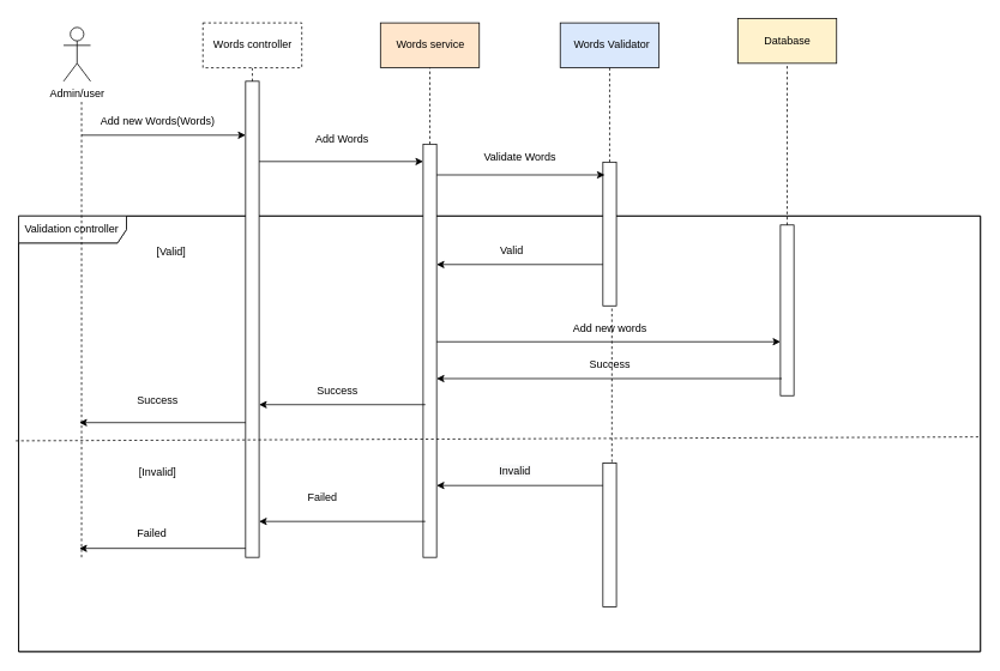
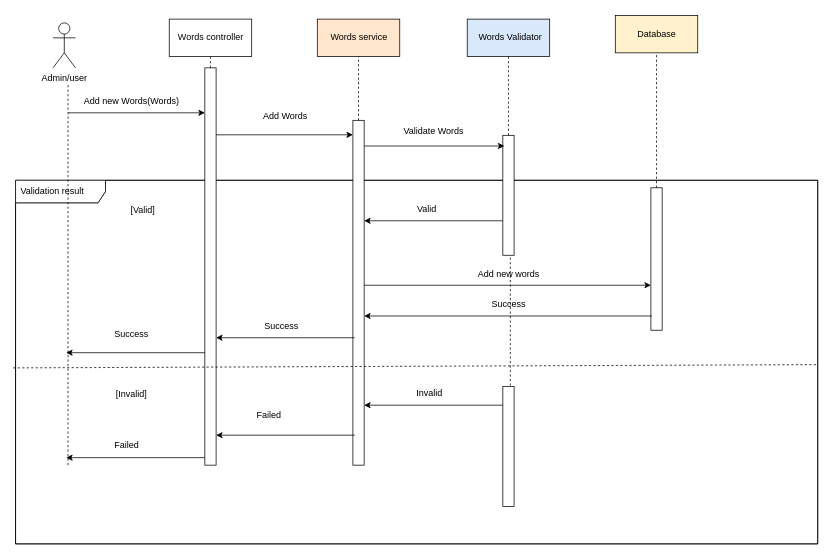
  <mxCell id="0" />
  <mxCell id="1" parent="0" />
  <mxCell id="2" value="Find result" style="shape=umlFrame;whiteSpace=wrap;html=1;width=120;height=30;boundedLbl=1;verticalAlign=middle;align=left;spacingLeft=5;" parent="1" vertex="1"><mxGeometry x="20" y="240" width="1070" height="485" as="geometry" /></mxCell>
- <mxCell id="3" value="Validation controller" style="shape=umlFrame;whiteSpace=wrap;html=1;width=120;height=30;boundedLbl=1;verticalAlign=middle;align=left;spacingLeft=5;" parent="1" vertex="1"><mxGeometry x="20" y="240" width="1070" height="485" as="geometry" /></mxCell>
+ <mxCell id="3" value="Validation result" style="shape=umlFrame;whiteSpace=wrap;html=1;width=120;height=30;boundedLbl=1;verticalAlign=middle;align=left;spacingLeft=5;" parent="1" vertex="1"><mxGeometry x="20" y="240" width="1070" height="485" as="geometry" /></mxCell>
  <mxCell id="4" value="Admin/user" style="shape=umlActor;verticalLabelPosition=bottom;verticalAlign=top;html=1;outlineConnect=0;" parent="1" vertex="1"><mxGeometry x="70" y="30" width="30" height="60" as="geometry" /></mxCell>
  <mxCell id="5" value="" style="html=1;points=[];perimeter=orthogonalPerimeter;" parent="1" vertex="1"><mxGeometry x="272.5" y="90" width="15" height="530" as="geometry" /></mxCell>
  <mxCell id="6" value="" style="html=1;points=[];perimeter=orthogonalPerimeter;" parent="1" vertex="1"><mxGeometry x="470" y="160" width="15" height="460" as="geometry" /></mxCell>
  <mxCell id="7" value="" style="html=1;points=[];perimeter=orthogonalPerimeter;" parent="1" vertex="1"><mxGeometry x="670" y="180" width="15" height="160" as="geometry" /></mxCell>
  <mxCell id="8" value="" style="endArrow=none;html=1;rounded=0;entryX=0.667;entryY=1.333;entryDx=0;entryDy=0;entryPerimeter=0;dashed=1;" parent="1" target="4" edge="1"><mxGeometry width="50" height="50" relative="1" as="geometry"><mxPoint x="90" y="620" as="sourcePoint" /><mxPoint x="80" y="170" as="targetPoint" /></mxGeometry></mxCell>
  <mxCell id="9" value="" style="endArrow=classic;html=1;rounded=0;" parent="1" target="5" edge="1"><mxGeometry width="50" height="50" relative="1" as="geometry"><mxPoint x="90" y="150" as="sourcePoint" /><mxPoint x="270" y="150" as="targetPoint" /></mxGeometry></mxCell>
  <mxCell id="10" value="Add new Words(Words)" style="text;html=1;strokeColor=none;fillColor=none;align=center;verticalAlign=middle;whiteSpace=wrap;rounded=0;" parent="1" vertex="1"><mxGeometry x="110" y="120" width="130" height="30" as="geometry" /></mxCell>
  <mxCell id="11" value="Add Words" style="text;html=1;strokeColor=none;fillColor=none;align=center;verticalAlign=middle;whiteSpace=wrap;rounded=0;" parent="1" vertex="1"><mxGeometry x="335" y="140" width="90" height="30" as="geometry" /></mxCell>
  <mxCell id="12" value="" style="endArrow=classic;html=1;rounded=0;entryX=0;entryY=0.042;entryDx=0;entryDy=0;entryPerimeter=0;" parent="1" source="5" target="6" edge="1"><mxGeometry width="50" height="50" relative="1" as="geometry"><mxPoint x="287.5" y="180.06" as="sourcePoint" /><mxPoint x="467.495" y="180" as="targetPoint" /></mxGeometry></mxCell>
  <mxCell id="13" value="" style="endArrow=none;dashed=1;html=1;rounded=0;entryX=0.5;entryY=1;entryDx=0;entryDy=0;" parent="1" source="5" target="14" edge="1"><mxGeometry width="50" height="50" relative="1" as="geometry"><mxPoint x="190" y="240" as="sourcePoint" /><mxPoint x="240" y="190" as="targetPoint" /></mxGeometry></mxCell>
- <mxCell id="14" value="&lt;span style=&quot;&quot;&gt;Words controller&lt;/span&gt;" style="html=1;dashed=1;" parent="1" vertex="1"><mxGeometry x="225" y="25" width="110" height="50" as="geometry" /></mxCell>
+ <mxCell id="14" value="&lt;span style=&quot;&quot;&gt;Words controller&lt;/span&gt;" style="html=1;" parent="1" vertex="1"><mxGeometry x="225" y="25" width="110" height="50" as="geometry" /></mxCell>
  <mxCell id="15" value="&lt;span style=&quot;&quot;&gt;Words service&lt;/span&gt;" style="html=1;fillColor=#ffe6cc;" parent="1" vertex="1"><mxGeometry x="422.5" y="25" width="110" height="50" as="geometry" /></mxCell>
  <mxCell id="16" value="&lt;span style=&quot;&quot;&gt;&amp;nbsp;Words Validator&lt;/span&gt;" style="html=1;fillColor=#dae8fc;" parent="1" vertex="1"><mxGeometry x="622.5" y="25" width="110" height="50" as="geometry" /></mxCell>
  <mxCell id="17" value="" style="endArrow=none;dashed=1;html=1;rounded=0;entryX=0.5;entryY=1;entryDx=0;entryDy=0;" parent="1" source="6" target="15" edge="1"><mxGeometry width="50" height="50" relative="1" as="geometry"><mxPoint x="290" y="100" as="sourcePoint" /><mxPoint x="290" y="85" as="targetPoint" /></mxGeometry></mxCell>
  <mxCell id="18" value="" style="endArrow=none;dashed=1;html=1;rounded=0;entryX=0.5;entryY=1;entryDx=0;entryDy=0;" parent="1" source="7" target="16" edge="1"><mxGeometry width="50" height="50" relative="1" as="geometry"><mxPoint x="300" y="110" as="sourcePoint" /><mxPoint x="300" y="95" as="targetPoint" /></mxGeometry></mxCell>
  <mxCell id="19" value="" style="endArrow=classic;html=1;rounded=0;entryX=0.133;entryY=0.089;entryDx=0;entryDy=0;entryPerimeter=0;" parent="1" source="6" target="7" edge="1"><mxGeometry width="50" height="50" relative="1" as="geometry"><mxPoint x="487.5" y="279.5" as="sourcePoint" /><mxPoint x="670" y="279.5" as="targetPoint" /></mxGeometry></mxCell>
  <mxCell id="20" value="" style="endArrow=classic;html=1;rounded=0;exitX=0;exitY=0.507;exitDx=0;exitDy=0;exitPerimeter=0;" parent="1" edge="1"><mxGeometry width="50" height="50" relative="1" as="geometry"><mxPoint x="472.5" y="580" as="sourcePoint" /><mxPoint x="287.5" y="580" as="targetPoint" /></mxGeometry></mxCell>
  <mxCell id="21" value="&lt;div style=&quot;text-align: center;&quot;&gt;&lt;span style=&quot;background-color: initial;&quot;&gt;Failed&lt;/span&gt;&lt;/div&gt;" style="text;whiteSpace=wrap;html=1;" parent="1" vertex="1"><mxGeometry x="340" y="540" width="80" height="30" as="geometry" /></mxCell>
  <mxCell id="22" value="" style="endArrow=classic;html=1;rounded=0;exitX=0;exitY=0.507;exitDx=0;exitDy=0;exitPerimeter=0;" parent="1" edge="1"><mxGeometry width="50" height="50" relative="1" as="geometry"><mxPoint x="272.5" y="610" as="sourcePoint" /><mxPoint x="87.5" y="610" as="targetPoint" /></mxGeometry></mxCell>
  <mxCell id="23" value="&lt;span style=&quot;text-align: center;&quot;&gt;Failed&lt;/span&gt;" style="text;whiteSpace=wrap;html=1;" parent="1" vertex="1"><mxGeometry x="150" y="580" width="80" height="30" as="geometry" /></mxCell>
  <mxCell id="24" value="[Valid]" style="text;html=1;strokeColor=none;fillColor=none;align=center;verticalAlign=middle;whiteSpace=wrap;rounded=0;" parent="1" vertex="1"><mxGeometry x="160" y="265" width="60" height="30" as="geometry" /></mxCell>
  <mxCell id="25" value="" style="endArrow=none;dashed=1;html=1;rounded=0;exitX=-0.003;exitY=0.516;exitDx=0;exitDy=0;exitPerimeter=0;entryX=1;entryY=0.507;entryDx=0;entryDy=0;entryPerimeter=0;" parent="1" source="3" target="3" edge="1"><mxGeometry width="50" height="50" relative="1" as="geometry"><mxPoint x="500" y="400" as="sourcePoint" /><mxPoint x="550" y="350" as="targetPoint" /></mxGeometry></mxCell>
  <mxCell id="26" value="[Invalid]" style="text;html=1;strokeColor=none;fillColor=none;align=center;verticalAlign=middle;whiteSpace=wrap;rounded=0;" parent="1" vertex="1"><mxGeometry x="130" y="510" width="90" height="30" as="geometry" /></mxCell>
  <mxCell id="27" value="Validate Words" style="text;html=1;strokeColor=none;fillColor=none;align=center;verticalAlign=middle;whiteSpace=wrap;rounded=0;" parent="1" vertex="1"><mxGeometry x="532.5" y="160" width="90" height="30" as="geometry" /></mxCell>
  <mxCell id="28" value="" style="endArrow=none;dashed=1;html=1;rounded=0;" parent="1" target="7" edge="1"><mxGeometry width="50" height="50" relative="1" as="geometry"><mxPoint x="680" y="520" as="sourcePoint" /><mxPoint x="677" y="350" as="targetPoint" /></mxGeometry></mxCell>
  <mxCell id="29" value="Database" style="html=1;fillColor=#fff2cc;" parent="1" vertex="1"><mxGeometry x="820" y="20" width="110" height="50" as="geometry" /></mxCell>
  <mxCell id="30" value="" style="html=1;points=[];perimeter=orthogonalPerimeter;" parent="1" vertex="1"><mxGeometry x="867.5" y="250" width="15" height="190" as="geometry" /></mxCell>
  <mxCell id="31" value="" style="endArrow=none;dashed=1;html=1;rounded=0;entryX=0.5;entryY=1;entryDx=0;entryDy=0;" parent="1" source="30" target="29" edge="1"><mxGeometry width="50" height="50" relative="1" as="geometry"><mxPoint x="687.5" y="240" as="sourcePoint" /><mxPoint x="687.5" y="85" as="targetPoint" /></mxGeometry></mxCell>
  <mxCell id="32" value="" style="endArrow=classic;html=1;rounded=0;exitX=0;exitY=0.507;exitDx=0;exitDy=0;exitPerimeter=0;" parent="1" edge="1"><mxGeometry width="50" height="50" relative="1" as="geometry"><mxPoint x="670" y="294" as="sourcePoint" /><mxPoint x="485" y="294" as="targetPoint" /></mxGeometry></mxCell>
  <mxCell id="33" value="&lt;div style=&quot;text-align: center;&quot;&gt;Valid&lt;br&gt;&lt;/div&gt;" style="text;whiteSpace=wrap;html=1;" parent="1" vertex="1"><mxGeometry x="553.75" y="265" width="47.5" height="30" as="geometry" /></mxCell>
  <mxCell id="34" value="" style="endArrow=classic;html=1;rounded=0;" parent="1" target="30" edge="1"><mxGeometry width="50" height="50" relative="1" as="geometry"><mxPoint x="485" y="380" as="sourcePoint" /><mxPoint x="671.995" y="380" as="targetPoint" /></mxGeometry></mxCell>
  <mxCell id="35" value="Add new words" style="text;html=1;strokeColor=none;fillColor=none;align=center;verticalAlign=middle;whiteSpace=wrap;rounded=0;" parent="1" vertex="1"><mxGeometry x="632.5" y="350" width="90" height="30" as="geometry" /></mxCell>
  <mxCell id="36" value="" style="html=1;points=[];perimeter=orthogonalPerimeter;" parent="1" vertex="1"><mxGeometry x="670" y="515" width="15" height="160" as="geometry" /></mxCell>
  <mxCell id="37" value="" style="endArrow=classic;html=1;rounded=0;exitX=0;exitY=0.507;exitDx=0;exitDy=0;exitPerimeter=0;" parent="1" edge="1"><mxGeometry width="50" height="50" relative="1" as="geometry"><mxPoint x="670" y="540" as="sourcePoint" /><mxPoint x="485" y="540" as="targetPoint" /></mxGeometry></mxCell>
  <mxCell id="38" value="&lt;span style=&quot;color: rgb(0, 0, 0); font-family: Helvetica; font-size: 12px; font-style: normal; font-variant-ligatures: normal; font-variant-caps: normal; font-weight: 400; letter-spacing: normal; orphans: 2; text-align: center; text-indent: 0px; text-transform: none; widows: 2; word-spacing: 0px; -webkit-text-stroke-width: 0px; background-color: rgb(248, 249, 250); text-decoration-thickness: initial; text-decoration-style: initial; text-decoration-color: initial; float: none; display: inline !important;&quot;&gt;Invalid&lt;/span&gt;" style="text;whiteSpace=wrap;html=1;" parent="1" vertex="1"><mxGeometry x="552.5" y="510" width="50" height="30" as="geometry" /></mxCell>
  <mxCell id="39" value="" style="endArrow=classic;html=1;rounded=0;exitX=0.1;exitY=0.9;exitDx=0;exitDy=0;exitPerimeter=0;" parent="1" source="30" target="6" edge="1"><mxGeometry width="50" height="50" relative="1" as="geometry"><mxPoint x="870" y="410" as="sourcePoint" /><mxPoint x="685" y="410" as="targetPoint" /></mxGeometry></mxCell>
  <mxCell id="40" value="Success" style="text;html=1;strokeColor=none;fillColor=none;align=center;verticalAlign=middle;whiteSpace=wrap;rounded=0;" parent="1" vertex="1"><mxGeometry x="632.5" y="390" width="90" height="30" as="geometry" /></mxCell>
  <mxCell id="41" value="" style="endArrow=classic;html=1;rounded=0;exitX=0;exitY=0.507;exitDx=0;exitDy=0;exitPerimeter=0;" parent="1" edge="1"><mxGeometry width="50" height="50" relative="1" as="geometry"><mxPoint x="472.5" y="450" as="sourcePoint" /><mxPoint x="287.5" y="450" as="targetPoint" /></mxGeometry></mxCell>
  <mxCell id="42" value="Success" style="text;html=1;strokeColor=none;fillColor=none;align=center;verticalAlign=middle;whiteSpace=wrap;rounded=0;" parent="1" vertex="1"><mxGeometry x="330" y="420" width="90" height="30" as="geometry" /></mxCell>
  <mxCell id="43" value="" style="endArrow=classic;html=1;rounded=0;exitX=0;exitY=0.507;exitDx=0;exitDy=0;exitPerimeter=0;" parent="1" edge="1"><mxGeometry width="50" height="50" relative="1" as="geometry"><mxPoint x="272.5" y="470" as="sourcePoint" /><mxPoint x="87.5" y="470" as="targetPoint" /></mxGeometry></mxCell>
  <mxCell id="44" value="Success" style="text;html=1;strokeColor=none;fillColor=none;align=center;verticalAlign=middle;whiteSpace=wrap;rounded=0;" parent="1" vertex="1"><mxGeometry x="130" y="430" width="90" height="30" as="geometry" /></mxCell>
